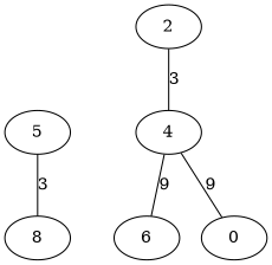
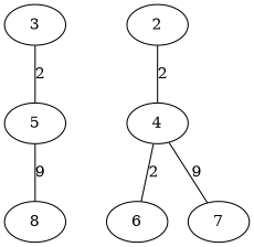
  graph {
+   3
    5
    8
    2
    4
    6
-   7 [label=0]
-   5 -- 8 [label=3]
-   2 -- 4 [label=3]
-   4 -- 6 [label=9]
+   7
+   3 -- 5 [label=2]
+   5 -- 8 [label=9]
+   2 -- 4 [label=2]
+   4 -- 6 [label=2]
    4 -- 7 [label=9]
  }
